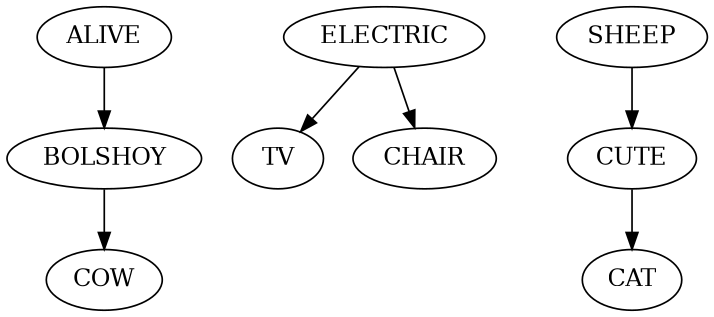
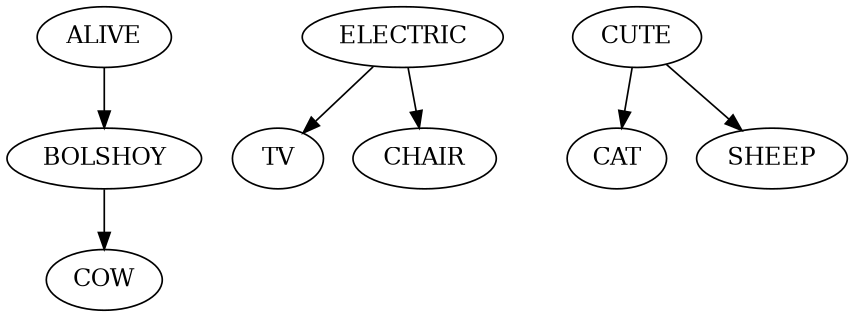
  digraph {
    ALIVE
    BOLSHOY
    COW
    ELECTRIC
    TV
    CHAIR
    CUTE
    CAT
    SHEEP
    ALIVE -> BOLSHOY
    BOLSHOY -> COW
    ELECTRIC -> TV
    ELECTRIC -> CHAIR
    CUTE -> CAT
-   SHEEP -> CUTE
+   CUTE -> SHEEP
  }
